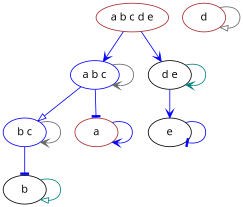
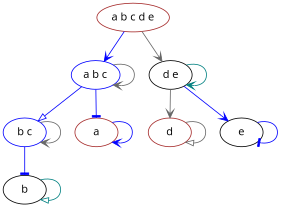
  digraph {
    fontname="Open Sans"
    node [color=brown fontname="Open Sans"]
    edge [arrowhead=vee color=blue fontname="Open Sans"]
    "a b c" [color=blue]
    "a b c d e"
    "d e" [color=black]
    "b c" [color=blue]
    a
    d
    e [color=black]
    b [color=black]
    "a b c" -> "a b c" [color=gray40]
    "a b c" -> "b c" [arrowhead=onormal]
    "a b c" -> a [arrowhead=tee]
    "a b c d e" -> "a b c"
-   "a b c d e" -> "d e"
+   "a b c d e" -> "d e" [color=gray40]
    "d e" -> "d e" [color=teal]
+   "d e" -> d [color=gray40]
    "d e" -> e
    "b c" -> "b c" [color=gray40]
    "b c" -> b [arrowhead=tee]
    a -> a
    d -> d [arrowhead=onormal color=gray40]
    e -> e [arrowhead=tee]
    b -> b [arrowhead=onormal color=teal]
  }
